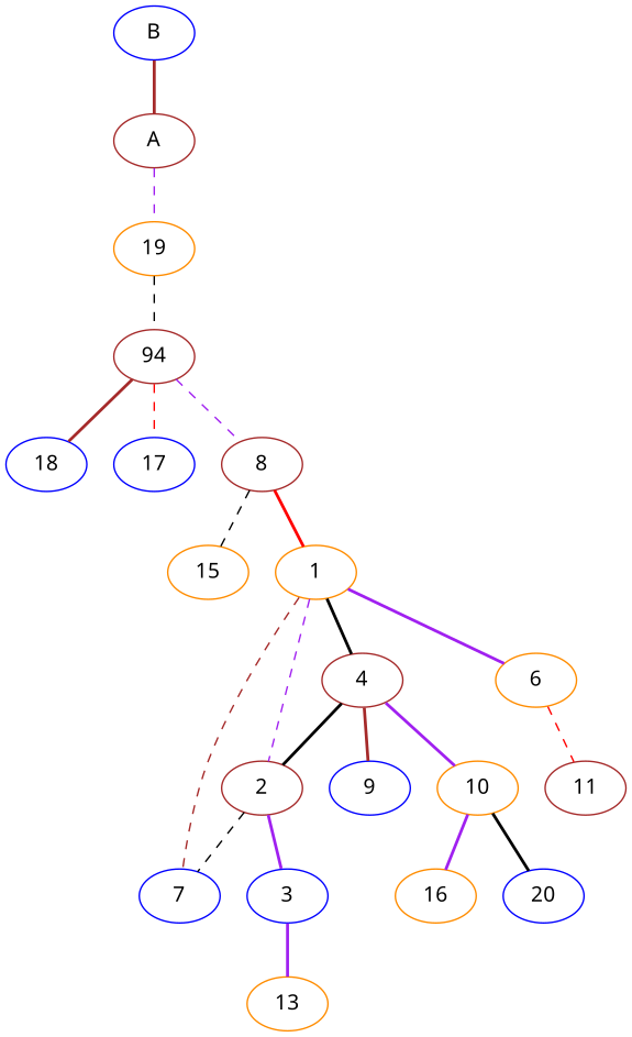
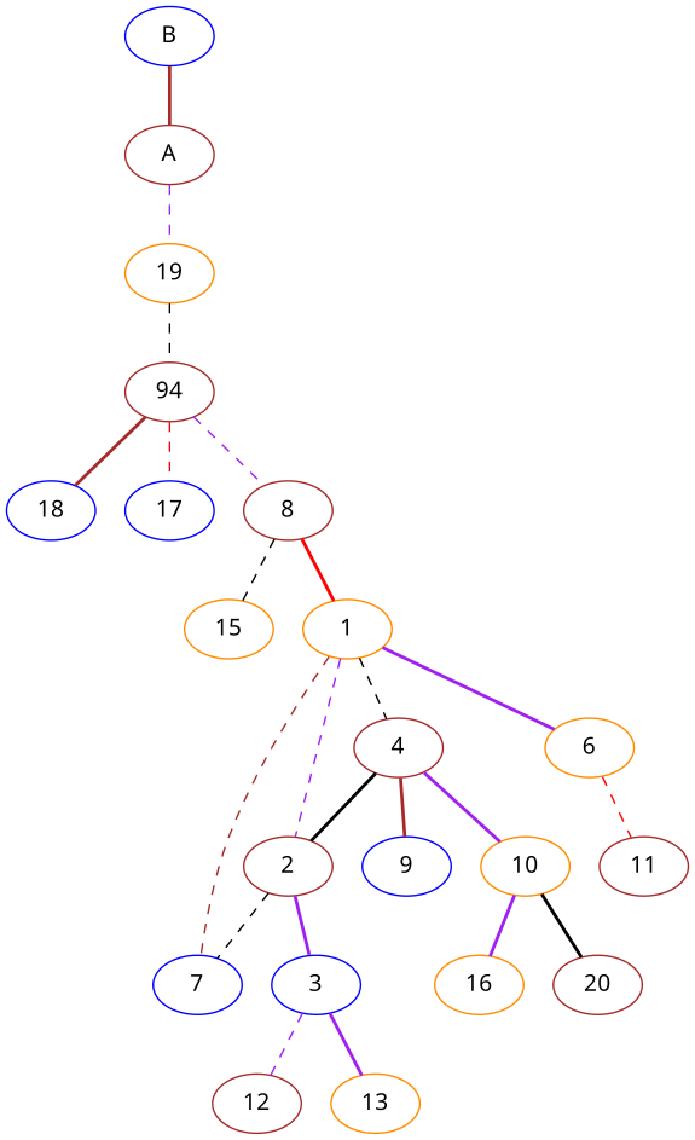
  strict graph {
    fontname="Noto Sans"
    node [color=brown fontname="Noto Sans"]
    edge [color=purple fontname="Noto Sans" style=dashed]
    A
    19 [color=darkorange]
    n3 [label=94]
    18 [color=blue]
    17 [color=blue]
    8
    B [color=blue]
    15 [color=darkorange]
    1 [color=darkorange]
    4
    2
    7 [color=blue]
    6 [color=darkorange]
    9 [color=blue]
    10 [color=darkorange]
    3 [color=blue]
    11
    16 [color=darkorange]
-   20 [color=blue]
+   20
+   12
    13 [color=darkorange]
    A -- 19
    19 -- n3 [color=black]
    n3 -- 18 [color=brown style=bold]
    n3 -- 17 [color=red]
    n3 -- 8
    8 -- 15 [color=black]
    8 -- 1 [color=red style=bold]
    B -- A [color=brown style=bold]
-   1 -- 4 [color=black style=bold]
+   1 -- 4 [color=black]
    1 -- 2
    1 -- 7 [color=brown]
    1 -- 6 [style=bold]
    4 -- 2 [color=black style=bold]
    4 -- 9 [color=brown style=bold]
    4 -- 10 [style=bold]
    2 -- 7 [color=black]
    2 -- 3 [style=bold]
    6 -- 11 [color=red]
    10 -- 16 [style=bold]
    10 -- 20 [color=black style=bold]
+   3 -- 12
    3 -- 13 [style=bold]
  }
